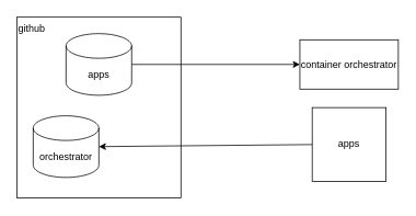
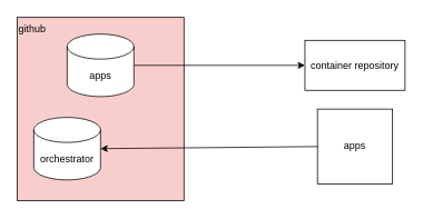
  <mxCell id="0" />
  <mxCell id="1" parent="0" />
- <mxCell id="2" value="&lt;span style=&quot;&quot;&gt;github&lt;/span&gt;" style="rounded=0;whiteSpace=wrap;html=1;align=left;horizontal=1;verticalAlign=top;" vertex="1" parent="1"><mxGeometry x="20" y="20" width="200" height="220" as="geometry" /></mxCell>
+ <mxCell id="2" value="&lt;span style=&quot;&quot;&gt;github&lt;/span&gt;" style="rounded=0;whiteSpace=wrap;html=1;align=left;horizontal=1;verticalAlign=top;fillColor=#f8cecc;" vertex="1" parent="1"><mxGeometry x="20" y="20" width="200" height="220" as="geometry" /></mxCell>
  <mxCell id="3" value="" style="endArrow=classic;html=1;rounded=0;exitX=1;exitY=0.5;exitDx=0;exitDy=0;exitPerimeter=0;entryX=0;entryY=0.5;entryDx=0;entryDy=0;" edge="1" parent="1" source="6" target="8"><mxGeometry width="50" height="50" relative="1" as="geometry"><mxPoint x="200" y="75" as="sourcePoint" /><mxPoint x="370" y="70" as="targetPoint" /></mxGeometry></mxCell>
  <mxCell id="4" value="apps" style="whiteSpace=wrap;html=1;aspect=fixed;" vertex="1" parent="1"><mxGeometry x="380" y="130" width="90" height="90" as="geometry" /></mxCell>
  <mxCell id="5" value="" style="endArrow=classic;html=1;rounded=0;exitX=0;exitY=0.5;exitDx=0;exitDy=0;entryX=1;entryY=0.5;entryDx=0;entryDy=0;entryPerimeter=0;" edge="1" parent="1" source="4" target="7"><mxGeometry width="50" height="50" relative="1" as="geometry"><mxPoint x="210" y="85" as="sourcePoint" /><mxPoint x="200" y="175" as="targetPoint" /></mxGeometry></mxCell>
  <mxCell id="6" value="apps" style="shape=cylinder3;whiteSpace=wrap;html=1;boundedLbl=1;backgroundOutline=1;size=15;" vertex="1" parent="1"><mxGeometry x="80" y="40" width="80" height="75" as="geometry" /></mxCell>
  <mxCell id="7" value="orchestrator" style="shape=cylinder3;whiteSpace=wrap;html=1;boundedLbl=1;backgroundOutline=1;size=15;" vertex="1" parent="1"><mxGeometry x="40" y="140" width="80" height="75" as="geometry" /></mxCell>
- <mxCell id="8" value="&lt;span&gt;container orchestrator&lt;/span&gt;" style="rounded=0;whiteSpace=wrap;html=1;" vertex="1" parent="1"><mxGeometry x="365" y="47.5" width="120" height="60" as="geometry" /></mxCell>
+ <mxCell id="8" value="&lt;span&gt;container repository&lt;/span&gt;" style="rounded=0;whiteSpace=wrap;html=1;" vertex="1" parent="1"><mxGeometry x="365" y="47.5" width="120" height="60" as="geometry" /></mxCell>
